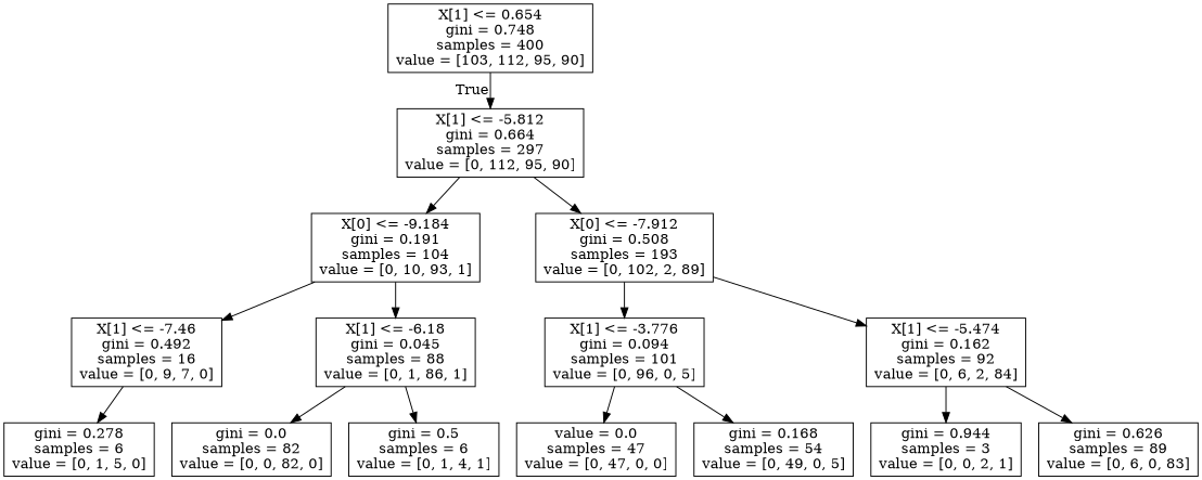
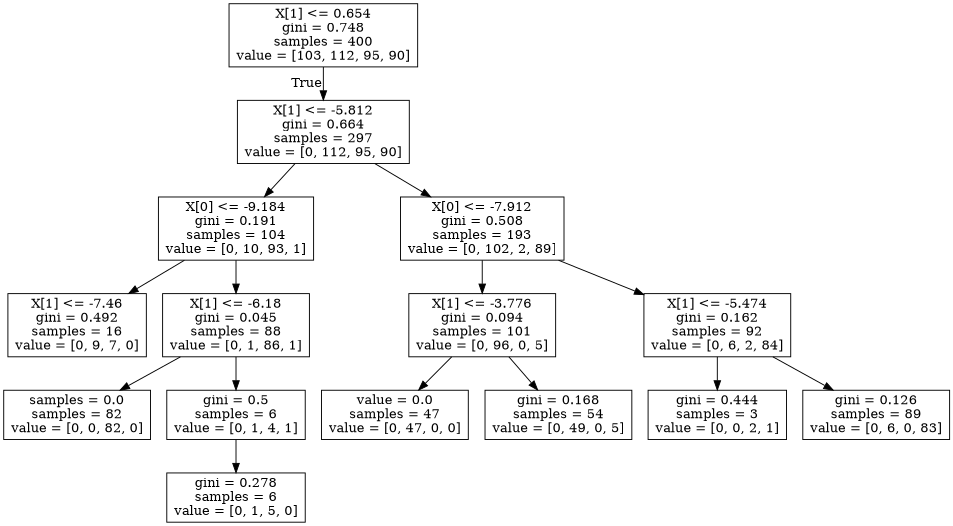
  digraph {
    node [shape=box]
    n1 [label="X[1] <= 0.654\ngini = 0.748\nsamples = 400\nvalue = [103, 112, 95, 90]"]
    n2 [label="X[1] <= -5.812\ngini = 0.664\nsamples = 297\nvalue = [0, 112, 95, 90]"]
    n3 [label="X[0] <= -9.184\ngini = 0.191\nsamples = 104\nvalue = [0, 10, 93, 1]"]
    n4 [label="X[0] <= -7.912\ngini = 0.508\nsamples = 193\nvalue = [0, 102, 2, 89]"]
    n5 [label="X[1] <= -7.46\ngini = 0.492\nsamples = 16\nvalue = [0, 9, 7, 0]"]
    n6 [label="X[1] <= -6.18\ngini = 0.045\nsamples = 88\nvalue = [0, 1, 86, 1]"]
    n7 [label="X[1] <= -3.776\ngini = 0.094\nsamples = 101\nvalue = [0, 96, 0, 5]"]
    n8 [label="X[1] <= -5.474\ngini = 0.162\nsamples = 92\nvalue = [0, 6, 2, 84]"]
    n9 [label="gini = 0.278\nsamples = 6\nvalue = [0, 1, 5, 0]"]
-   n10 [label="gini = 0.0\nsamples = 82\nvalue = [0, 0, 82, 0]"]
+   n10 [label="samples = 0.0\nsamples = 82\nvalue = [0, 0, 82, 0]"]
    n11 [label="gini = 0.5\nsamples = 6\nvalue = [0, 1, 4, 1]"]
    n12 [label="value = 0.0\nsamples = 47\nvalue = [0, 47, 0, 0]"]
    n13 [label="gini = 0.168\nsamples = 54\nvalue = [0, 49, 0, 5]"]
-   n14 [label="gini = 0.944\nsamples = 3\nvalue = [0, 0, 2, 1]"]
-   n15 [label="gini = 0.626\nsamples = 89\nvalue = [0, 6, 0, 83]"]
+   n14 [label="gini = 0.444\nsamples = 3\nvalue = [0, 0, 2, 1]"]
+   n15 [label="gini = 0.126\nsamples = 89\nvalue = [0, 6, 0, 83]"]
    n1 -> n2 [headlabel=True labelangle=45 labeldistance=2.5]
    n2 -> n3
    n2 -> n4
    n3 -> n5
    n3 -> n6
    n4 -> n7
    n4 -> n8
-   n5 -> n9
+   n11 -> n9
    n6 -> n10
    n6 -> n11
    n7 -> n12
    n7 -> n13
    n8 -> n14
    n8 -> n15
  }
